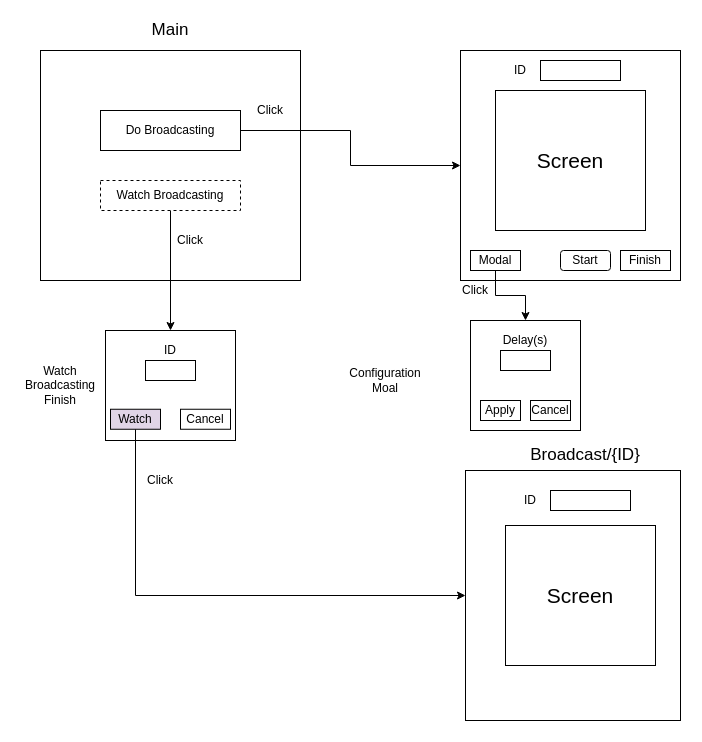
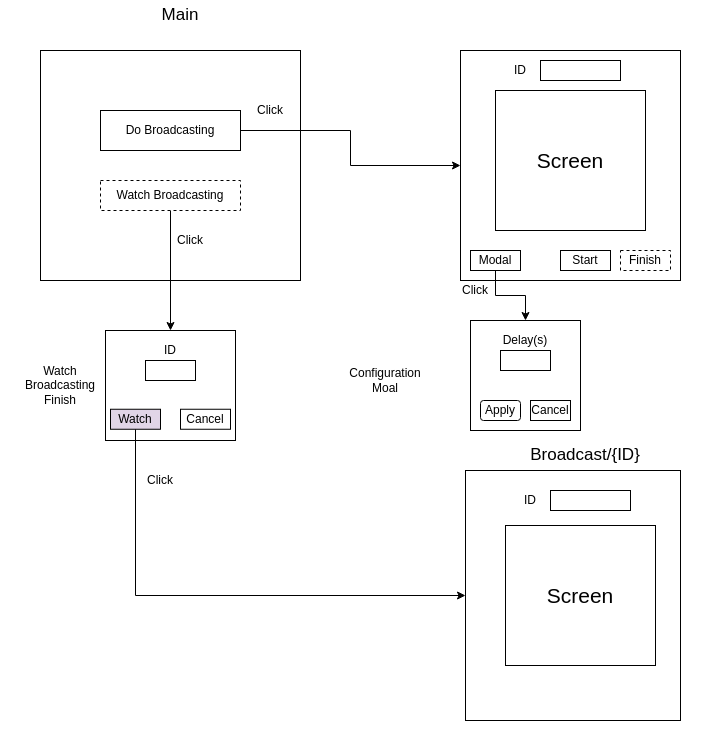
  <mxCell id="0" />
  <mxCell id="1" parent="0" />
  <mxCell id="2" value="" style="rounded=0;whiteSpace=wrap;html=1;" vertex="1" parent="1"><mxGeometry x="40" y="50" width="260" height="230" as="geometry" /></mxCell>
- <mxCell id="3" value="&lt;font style=&quot;font-size: 17px&quot;&gt;Main&lt;/font&gt;" style="text;html=1;strokeColor=none;fillColor=none;align=center;verticalAlign=middle;whiteSpace=wrap;rounded=0;" vertex="1" parent="1"><mxGeometry x="120" y="20" width="100" height="20" as="geometry" /></mxCell>
+ <mxCell id="3" value="&lt;font style=&quot;font-size: 17px&quot;&gt;Main&lt;/font&gt;" style="text;html=1;strokeColor=none;fillColor=none;align=center;verticalAlign=middle;whiteSpace=wrap;rounded=0;" vertex="1" parent="1"><mxGeometry x="130" y="5" width="100" height="20" as="geometry" /></mxCell>
  <mxCell id="4" style="edgeStyle=orthogonalEdgeStyle;rounded=0;orthogonalLoop=1;jettySize=auto;html=1;exitX=1;exitY=0.5;exitDx=0;exitDy=0;" edge="1" parent="1" source="5" target="16"><mxGeometry relative="1" as="geometry" /></mxCell>
  <mxCell id="5" value="Do Broadcasting" style="rounded=0;whiteSpace=wrap;html=1;" vertex="1" parent="1"><mxGeometry x="100" y="110" width="140" height="40" as="geometry" /></mxCell>
  <mxCell id="6" style="edgeStyle=orthogonalEdgeStyle;rounded=0;orthogonalLoop=1;jettySize=auto;html=1;exitX=0.5;exitY=1;exitDx=0;exitDy=0;" edge="1" parent="1" source="7" target="8"><mxGeometry relative="1" as="geometry" /></mxCell>
  <mxCell id="7" value="Watch Broadcasting" style="rounded=0;whiteSpace=wrap;html=1;dashed=1;" vertex="1" parent="1"><mxGeometry x="100" y="180" width="140" height="30" as="geometry" /></mxCell>
  <mxCell id="8" value="" style="rounded=0;whiteSpace=wrap;html=1;" vertex="1" parent="1"><mxGeometry x="105" y="330" width="130" height="110" as="geometry" /></mxCell>
  <mxCell id="9" value="ID" style="text;html=1;strokeColor=none;fillColor=none;align=center;verticalAlign=middle;whiteSpace=wrap;rounded=0;" vertex="1" parent="1"><mxGeometry x="150" y="340" width="40" height="20" as="geometry" /></mxCell>
  <mxCell id="10" value="" style="rounded=0;whiteSpace=wrap;html=1;" vertex="1" parent="1"><mxGeometry x="145" y="360" width="50" height="20" as="geometry" /></mxCell>
  <mxCell id="11" style="edgeStyle=orthogonalEdgeStyle;rounded=0;orthogonalLoop=1;jettySize=auto;html=1;exitX=0.5;exitY=1;exitDx=0;exitDy=0;entryX=0;entryY=0.5;entryDx=0;entryDy=0;" edge="1" parent="1" source="12" target="32"><mxGeometry relative="1" as="geometry" /></mxCell>
  <mxCell id="12" value="Watch" style="rounded=0;whiteSpace=wrap;html=1;fillColor=#e1d5e7;" vertex="1" parent="1"><mxGeometry x="110" y="408.75" width="50" height="20" as="geometry" /></mxCell>
  <mxCell id="13" value="Watch Broadcasting Finish" style="text;html=1;strokeColor=none;fillColor=none;align=center;verticalAlign=middle;whiteSpace=wrap;rounded=0;" vertex="1" parent="1"><mxGeometry x="20" y="361.25" width="80" height="47.5" as="geometry" /></mxCell>
  <mxCell id="14" value="Click" style="text;html=1;strokeColor=none;fillColor=none;align=center;verticalAlign=middle;whiteSpace=wrap;rounded=0;" vertex="1" parent="1"><mxGeometry x="170" y="230" width="40" height="20" as="geometry" /></mxCell>
  <mxCell id="15" value="Cancel" style="rounded=0;whiteSpace=wrap;html=1;" vertex="1" parent="1"><mxGeometry x="180" y="408.75" width="50" height="20" as="geometry" /></mxCell>
  <mxCell id="16" value="" style="rounded=0;whiteSpace=wrap;html=1;" vertex="1" parent="1"><mxGeometry x="460" y="50" width="220" height="230" as="geometry" /></mxCell>
  <mxCell id="17" value="Click" style="text;html=1;strokeColor=none;fillColor=none;align=center;verticalAlign=middle;whiteSpace=wrap;rounded=0;" vertex="1" parent="1"><mxGeometry x="250" y="100" width="40" height="20" as="geometry" /></mxCell>
  <mxCell id="18" value="ID" style="text;html=1;strokeColor=none;fillColor=none;align=center;verticalAlign=middle;whiteSpace=wrap;rounded=0;" vertex="1" parent="1"><mxGeometry x="500" y="60" width="40" height="20" as="geometry" /></mxCell>
  <mxCell id="19" value="" style="rounded=0;whiteSpace=wrap;html=1;" vertex="1" parent="1"><mxGeometry x="540" y="60" width="80" height="20" as="geometry" /></mxCell>
  <mxCell id="20" value="&lt;font style=&quot;font-size: 21px&quot;&gt;Screen&lt;/font&gt;" style="rounded=0;whiteSpace=wrap;html=1;" vertex="1" parent="1"><mxGeometry x="495" y="90" width="150" height="140" as="geometry" /></mxCell>
- <mxCell id="21" value="Start" style="whiteSpace=wrap;html=1;rounded=1;" vertex="1" parent="1"><mxGeometry x="560" y="250" width="50" height="20" as="geometry" /></mxCell>
- <mxCell id="22" value="Finish" style="rounded=0;whiteSpace=wrap;html=1;" vertex="1" parent="1"><mxGeometry x="620" y="250" width="50" height="20" as="geometry" /></mxCell>
+ <mxCell id="21" value="Start" style="rounded=0;whiteSpace=wrap;html=1;" vertex="1" parent="1"><mxGeometry x="560" y="250" width="50" height="20" as="geometry" /></mxCell>
+ <mxCell id="22" value="Finish" style="rounded=0;whiteSpace=wrap;html=1;dashed=1;" vertex="1" parent="1"><mxGeometry x="620" y="250" width="50" height="20" as="geometry" /></mxCell>
  <mxCell id="23" style="edgeStyle=orthogonalEdgeStyle;rounded=0;orthogonalLoop=1;jettySize=auto;html=1;exitX=0.5;exitY=1;exitDx=0;exitDy=0;" edge="1" parent="1" source="24" target="25"><mxGeometry relative="1" as="geometry" /></mxCell>
  <mxCell id="24" value="Modal" style="rounded=0;whiteSpace=wrap;html=1;" vertex="1" parent="1"><mxGeometry x="470" y="250" width="50" height="20" as="geometry" /></mxCell>
  <mxCell id="25" value="" style="rounded=0;whiteSpace=wrap;html=1;" vertex="1" parent="1"><mxGeometry x="470" y="320" width="110" height="110" as="geometry" /></mxCell>
  <mxCell id="26" value="Delay(s)" style="text;html=1;strokeColor=none;fillColor=none;align=center;verticalAlign=middle;whiteSpace=wrap;rounded=0;" vertex="1" parent="1"><mxGeometry x="505" y="330" width="40" height="20" as="geometry" /></mxCell>
  <mxCell id="27" value="" style="rounded=0;whiteSpace=wrap;html=1;" vertex="1" parent="1"><mxGeometry x="500" y="350" width="50" height="20" as="geometry" /></mxCell>
- <mxCell id="28" value="Apply" style="rounded=0;whiteSpace=wrap;html=1;" vertex="1" parent="1"><mxGeometry x="480" y="400" width="40" height="20" as="geometry" /></mxCell>
+ <mxCell id="28" value="Apply" style="whiteSpace=wrap;html=1;rounded=1;" vertex="1" parent="1"><mxGeometry x="480" y="400" width="40" height="20" as="geometry" /></mxCell>
  <mxCell id="29" value="Cancel" style="rounded=0;whiteSpace=wrap;html=1;" vertex="1" parent="1"><mxGeometry x="530" y="400" width="40" height="20" as="geometry" /></mxCell>
  <mxCell id="30" value="Click" style="text;html=1;strokeColor=none;fillColor=none;align=center;verticalAlign=middle;whiteSpace=wrap;rounded=0;" vertex="1" parent="1"><mxGeometry x="455" y="280" width="40" height="20" as="geometry" /></mxCell>
  <mxCell id="31" value="Configuration&lt;br&gt;Moal" style="text;html=1;strokeColor=none;fillColor=none;align=center;verticalAlign=middle;whiteSpace=wrap;rounded=0;" vertex="1" parent="1"><mxGeometry x="360" y="360" width="50" height="40" as="geometry" /></mxCell>
  <mxCell id="32" value="" style="rounded=0;whiteSpace=wrap;html=1;" vertex="1" parent="1"><mxGeometry x="465" y="470" width="215" height="250" as="geometry" /></mxCell>
  <mxCell id="33" value="Click" style="text;html=1;strokeColor=none;fillColor=none;align=center;verticalAlign=middle;whiteSpace=wrap;rounded=0;" vertex="1" parent="1"><mxGeometry x="140" y="470" width="40" height="20" as="geometry" /></mxCell>
  <mxCell id="34" value="&lt;span style=&quot;font-size: 17px&quot;&gt;Broadcast/{ID}&lt;/span&gt;" style="text;html=1;strokeColor=none;fillColor=none;align=center;verticalAlign=middle;whiteSpace=wrap;rounded=0;" vertex="1" parent="1"><mxGeometry x="535" y="445" width="100" height="20" as="geometry" /></mxCell>
  <mxCell id="35" value="&lt;font style=&quot;font-size: 21px&quot;&gt;Screen&lt;/font&gt;" style="rounded=0;whiteSpace=wrap;html=1;" vertex="1" parent="1"><mxGeometry x="505" y="525" width="150" height="140" as="geometry" /></mxCell>
  <mxCell id="36" value="ID" style="text;html=1;strokeColor=none;fillColor=none;align=center;verticalAlign=middle;whiteSpace=wrap;rounded=0;" vertex="1" parent="1"><mxGeometry x="510" y="490" width="40" height="20" as="geometry" /></mxCell>
  <mxCell id="37" value="" style="rounded=0;whiteSpace=wrap;html=1;" vertex="1" parent="1"><mxGeometry x="550" y="490" width="80" height="20" as="geometry" /></mxCell>
